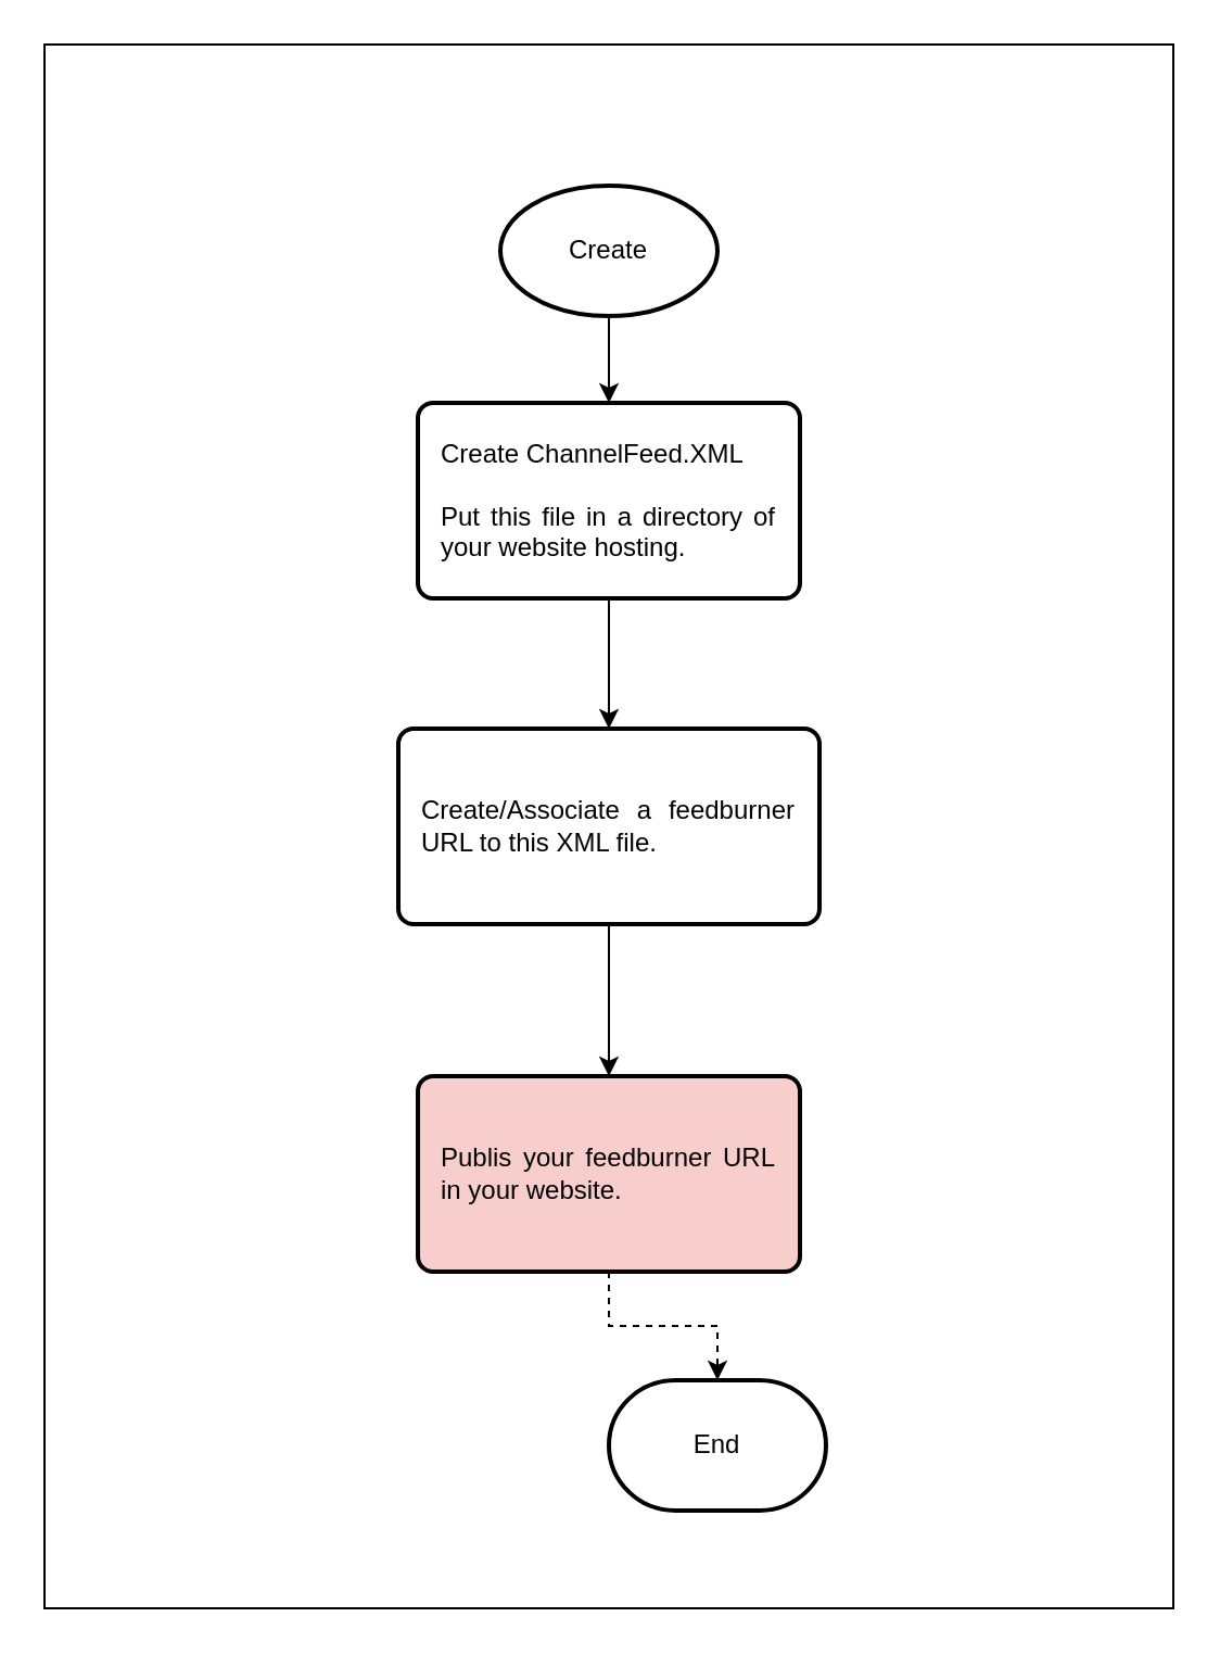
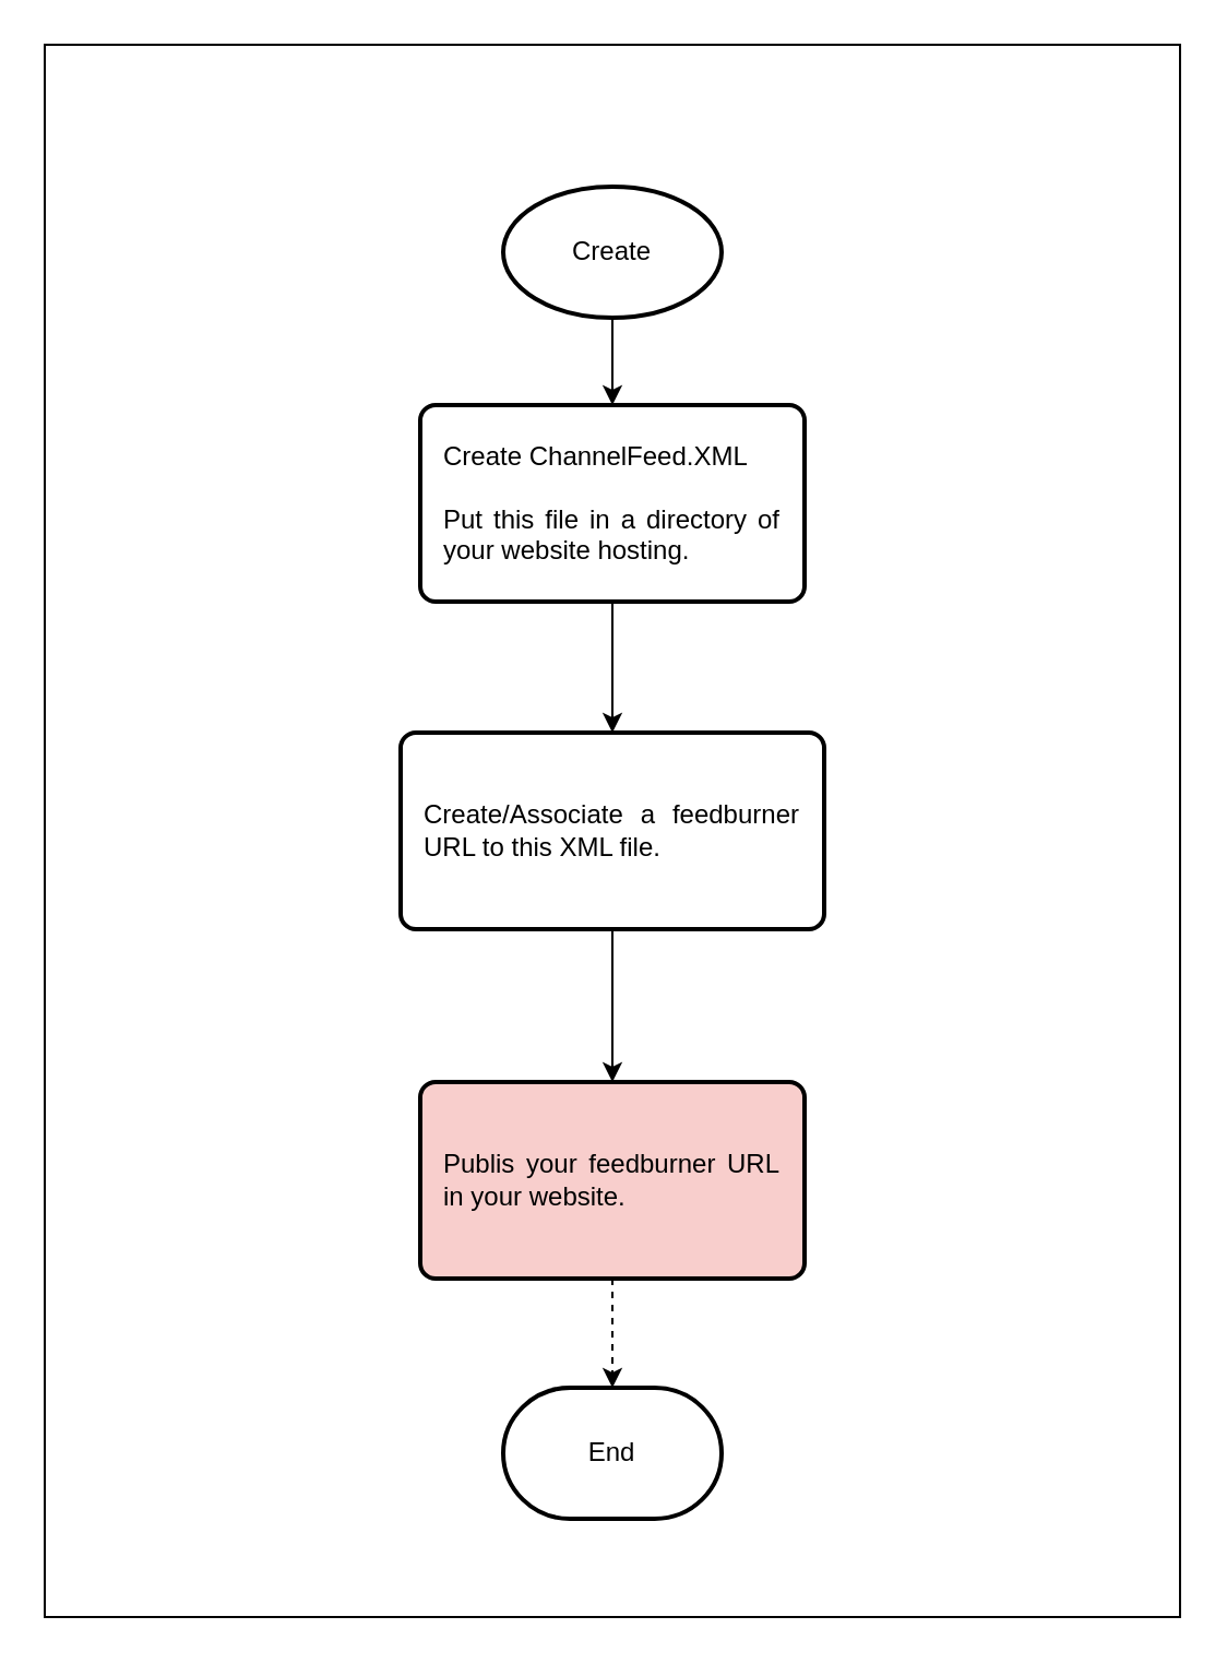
  <mxCell id="0" />
  <mxCell id="1" parent="0" />
  <mxCell id="2" value="" style="shape=table;startSize=0;container=1;collapsible=0;childLayout=tableLayout;fillColor=none;" parent="1" vertex="1"><mxGeometry x="20" y="20" width="520" height="720" as="geometry" /></mxCell>
  <mxCell id="3" value="" style="shape=tableRow;horizontal=0;startSize=0;swimlaneHead=0;swimlaneBody=0;top=0;left=0;bottom=0;right=0;collapsible=0;dropTarget=0;fillColor=none;points=[[0,0.5],[1,0.5]];portConstraint=eastwest;" parent="2" vertex="1"><mxGeometry width="520" height="720" as="geometry" /></mxCell>
  <mxCell id="4" value="" style="shape=partialRectangle;html=1;whiteSpace=wrap;connectable=0;overflow=hidden;fillColor=none;top=0;left=0;bottom=0;right=0;pointerEvents=1;" parent="3" vertex="1"><mxGeometry width="520" height="720" as="geometry"><mxRectangle width="520" height="720" as="alternateBounds" /></mxGeometry></mxCell>
  <mxCell id="5" style="edgeStyle=orthogonalEdgeStyle;rounded=0;orthogonalLoop=1;jettySize=auto;html=1;entryX=0.5;entryY=0;entryDx=0;entryDy=0;" edge="1" parent="1" source="6" target="8"><mxGeometry relative="1" as="geometry" /></mxCell>
  <mxCell id="6" value="Create" style="strokeWidth=2;html=1;shape=mxgraph.flowchart.start_1;whiteSpace=wrap;" parent="1" vertex="1"><mxGeometry x="230" y="85" width="100" height="60" as="geometry" /></mxCell>
  <mxCell id="7" style="edgeStyle=orthogonalEdgeStyle;rounded=0;orthogonalLoop=1;jettySize=auto;html=1;entryX=0.5;entryY=0;entryDx=0;entryDy=0;" edge="1" parent="1" source="8" target="10"><mxGeometry relative="1" as="geometry" /></mxCell>
  <mxCell id="8" value="&lt;div style=&quot;text-align: justify&quot;&gt;&lt;span&gt;Create ChannelFeed.XML&lt;/span&gt;&lt;/div&gt;&lt;div style=&quot;text-align: justify&quot;&gt;&lt;br&gt;&lt;/div&gt;&lt;div style=&quot;text-align: justify&quot;&gt;&lt;span&gt;Put this file in a directory of your website hosting.&lt;/span&gt;&lt;/div&gt;" style="rounded=1;whiteSpace=wrap;html=1;absoluteArcSize=1;arcSize=14;strokeWidth=2;spacing=12;" parent="1" vertex="1"><mxGeometry x="192" y="185" width="176" height="90" as="geometry" /></mxCell>
  <mxCell id="9" style="edgeStyle=orthogonalEdgeStyle;rounded=0;orthogonalLoop=1;jettySize=auto;html=1;entryX=0.5;entryY=0;entryDx=0;entryDy=0;" edge="1" parent="1" source="10" target="12"><mxGeometry relative="1" as="geometry" /></mxCell>
  <mxCell id="10" value="&lt;div style=&quot;text-align: justify&quot;&gt;&lt;span&gt;Create/Associate a feedburner URL to this XML file.&lt;/span&gt;&lt;/div&gt;" style="rounded=1;whiteSpace=wrap;html=1;absoluteArcSize=1;arcSize=14;strokeWidth=2;spacing=12;" parent="1" vertex="1"><mxGeometry x="183" y="335" width="194" height="90" as="geometry" /></mxCell>
  <mxCell id="11" style="edgeStyle=orthogonalEdgeStyle;rounded=0;orthogonalLoop=1;jettySize=auto;html=1;entryX=0.5;entryY=0;entryDx=0;entryDy=0;entryPerimeter=0;dashed=1;" edge="1" parent="1" source="12" target="13"><mxGeometry relative="1" as="geometry" /></mxCell>
  <mxCell id="12" value="&lt;div style=&quot;text-align: justify&quot;&gt;&lt;span&gt;Publis your feedburner URL in your website.&lt;/span&gt;&lt;/div&gt;" style="rounded=1;whiteSpace=wrap;html=1;absoluteArcSize=1;arcSize=14;strokeWidth=2;spacing=12;fillColor=#f8cecc;" parent="1" vertex="1"><mxGeometry x="192" y="495" width="176" height="90" as="geometry" /></mxCell>
- <mxCell id="13" value="End" style="strokeWidth=2;html=1;shape=mxgraph.flowchart.terminator;whiteSpace=wrap;" vertex="1" parent="1"><mxGeometry x="280" y="635" width="100" height="60" as="geometry" /></mxCell>
+ <mxCell id="13" value="End" style="strokeWidth=2;html=1;shape=mxgraph.flowchart.terminator;whiteSpace=wrap;" vertex="1" parent="1"><mxGeometry x="230" y="635" width="100" height="60" as="geometry" /></mxCell>
